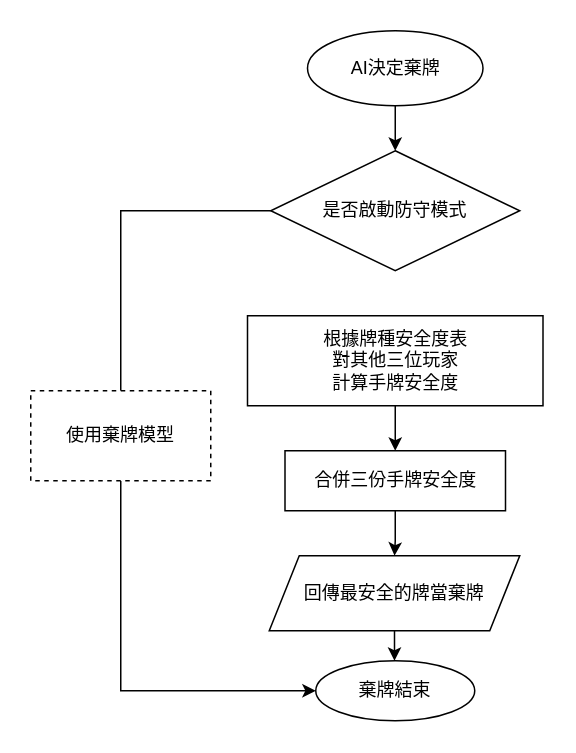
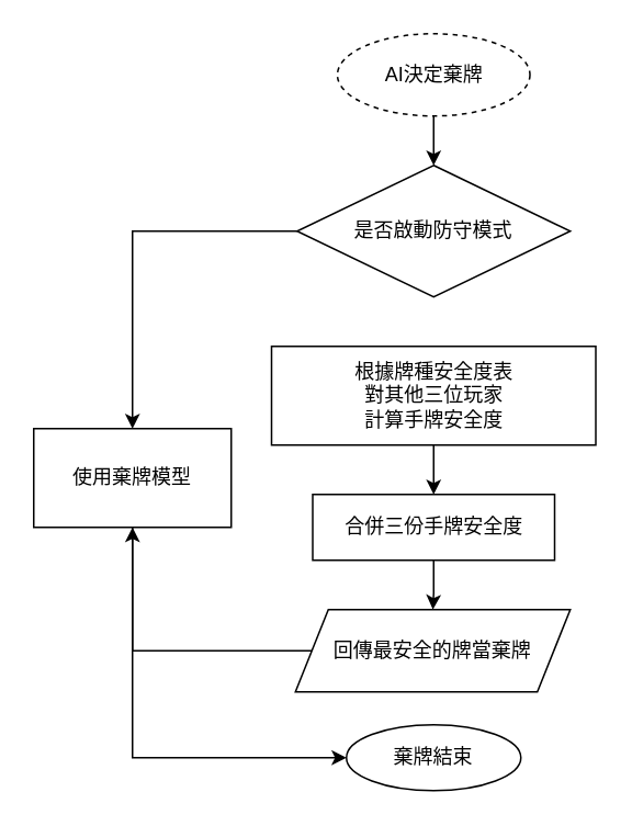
  <mxCell id="0" />
  <mxCell id="1" parent="0" />
- <mxCell id="2" style="edgeStyle=orthogonalEdgeStyle;rounded=0;orthogonalLoop=1;jettySize=auto;html=1;entryX=0.5;entryY=0;entryDx=0;entryDy=0;endArrow=none;" edge="1" parent="1" source="3" target="14"><mxGeometry relative="1" as="geometry" /></mxCell>
+ <mxCell id="2" style="edgeStyle=orthogonalEdgeStyle;rounded=0;orthogonalLoop=1;jettySize=auto;html=1;entryX=0.5;entryY=0;entryDx=0;entryDy=0;" edge="1" parent="1" source="3" target="14"><mxGeometry relative="1" as="geometry" /></mxCell>
  <mxCell id="3" value="是否啟動防守模式" style="rhombus;whiteSpace=wrap;html=1;" vertex="1" parent="1"><mxGeometry x="180" y="100" width="166" height="80" as="geometry" /></mxCell>
  <mxCell id="4" style="edgeStyle=orthogonalEdgeStyle;rounded=0;orthogonalLoop=1;jettySize=auto;html=1;entryX=0.5;entryY=0;entryDx=0;entryDy=0;" edge="1" parent="1" source="5" target="7"><mxGeometry relative="1" as="geometry" /></mxCell>
  <mxCell id="5" value="根據牌種安全度表&lt;br&gt;對其他三位玩家&lt;div&gt;計算手牌安全度&lt;/div&gt;" style="rounded=0;whiteSpace=wrap;html=1;" vertex="1" parent="1"><mxGeometry x="164.5" y="210" width="197" height="60" as="geometry" /></mxCell>
  <mxCell id="6" style="edgeStyle=orthogonalEdgeStyle;rounded=0;orthogonalLoop=1;jettySize=auto;html=1;entryX=0.5;entryY=0;entryDx=0;entryDy=0;" edge="1" parent="1" source="7" target="11"><mxGeometry relative="1" as="geometry" /></mxCell>
  <mxCell id="7" value="合併三份手牌安全度" style="rounded=0;whiteSpace=wrap;html=1;" vertex="1" parent="1"><mxGeometry x="189.5" y="300" width="147" height="40" as="geometry" /></mxCell>
  <mxCell id="8" style="edgeStyle=orthogonalEdgeStyle;rounded=0;orthogonalLoop=1;jettySize=auto;html=1;entryX=0.5;entryY=0;entryDx=0;entryDy=0;" edge="1" parent="1" source="9" target="3"><mxGeometry relative="1" as="geometry" /></mxCell>
- <mxCell id="9" value="AI決定棄牌" style="ellipse;whiteSpace=wrap;html=1;" vertex="1" parent="1"><mxGeometry x="204.5" y="20" width="117" height="50" as="geometry" /></mxCell>
- <mxCell id="10" style="edgeStyle=orthogonalEdgeStyle;rounded=0;orthogonalLoop=1;jettySize=auto;html=1;entryX=0.5;entryY=0;entryDx=0;entryDy=0;" edge="1" parent="1" source="11" target="12"><mxGeometry relative="1" as="geometry" /></mxCell>
+ <mxCell id="9" value="AI決定棄牌" style="ellipse;whiteSpace=wrap;html=1;dashed=1;" vertex="1" parent="1"><mxGeometry x="204.5" y="20" width="117" height="50" as="geometry" /></mxCell>
+ <mxCell id="10" style="edgeStyle=orthogonalEdgeStyle;rounded=0;orthogonalLoop=1;jettySize=auto;html=1;" edge="1" parent="1" source="11" target="14"><mxGeometry relative="1" as="geometry" /></mxCell>
  <mxCell id="11" value="回傳最安全的牌當棄牌" style="shape=parallelogram;perimeter=parallelogramPerimeter;whiteSpace=wrap;html=1;fixedSize=1;" vertex="1" parent="1"><mxGeometry x="179" y="370" width="167" height="50" as="geometry" /></mxCell>
  <mxCell id="12" value="棄牌結束" style="ellipse;whiteSpace=wrap;html=1;" vertex="1" parent="1"><mxGeometry x="210" y="440" width="106" height="40" as="geometry" /></mxCell>
  <mxCell id="13" style="edgeStyle=orthogonalEdgeStyle;rounded=0;orthogonalLoop=1;jettySize=auto;html=1;entryX=0;entryY=0.5;entryDx=0;entryDy=0;" edge="1" parent="1" source="14" target="12"><mxGeometry relative="1" as="geometry"><Array as="points"><mxPoint x="80" y="460" /></Array></mxGeometry></mxCell>
- <mxCell id="14" value="使用棄牌模型" style="rounded=0;whiteSpace=wrap;html=1;dashed=1;" vertex="1" parent="1"><mxGeometry x="20" y="260" width="120" height="60" as="geometry" /></mxCell>
+ <mxCell id="14" value="使用棄牌模型" style="rounded=0;whiteSpace=wrap;html=1;" vertex="1" parent="1"><mxGeometry x="20" y="260" width="120" height="60" as="geometry" /></mxCell>
